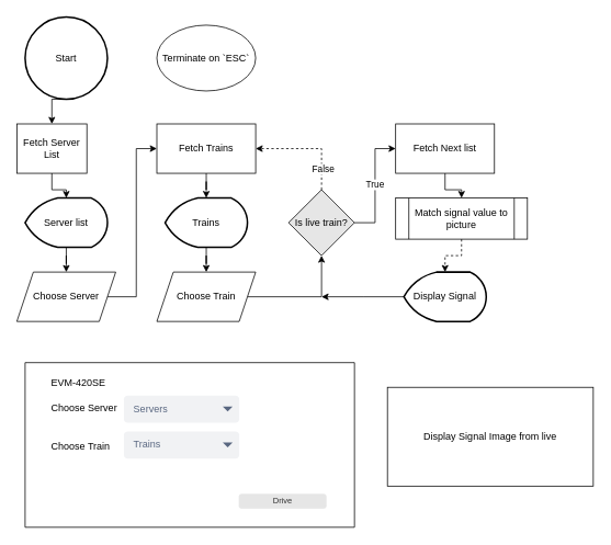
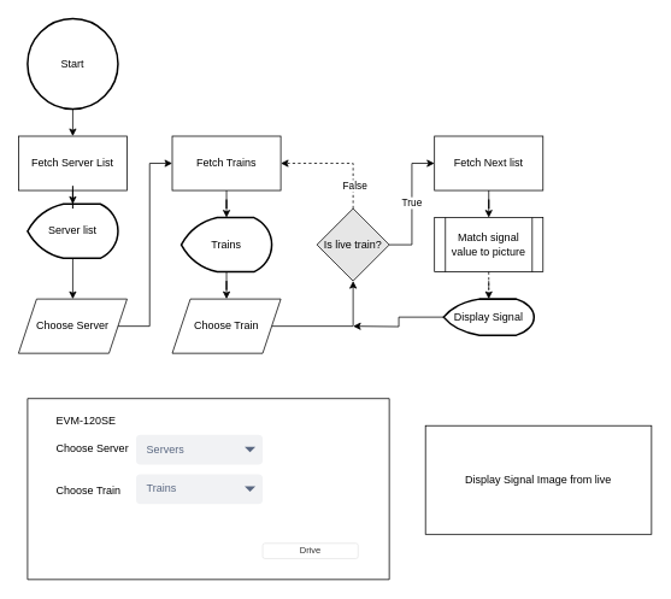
  <mxCell id="0" />
  <mxCell id="1" parent="0" />
- <mxCell id="2" value="Fetch Server List" style="rounded=0;whiteSpace=wrap;html=1;" vertex="1" parent="1"><mxGeometry x="20" y="150" width="85" height="60" as="geometry" /></mxCell>
+ <mxCell id="2" value="Fetch Server List" style="rounded=0;whiteSpace=wrap;html=1;" vertex="1" parent="1"><mxGeometry x="20" y="150" width="120" height="60" as="geometry" /></mxCell>
  <mxCell id="3" style="edgeStyle=orthogonalEdgeStyle;rounded=0;orthogonalLoop=1;jettySize=auto;html=1;entryX=0.5;entryY=0;entryDx=0;entryDy=0;" edge="1" parent="1" target="2"><mxGeometry relative="1" as="geometry"><mxPoint x="80" y="120" as="sourcePoint" /></mxGeometry></mxCell>
  <mxCell id="4" value="Fetch Trains" style="rounded=0;whiteSpace=wrap;html=1;" vertex="1" parent="1"><mxGeometry x="190" y="150" width="120" height="60" as="geometry" /></mxCell>
  <mxCell id="5" style="edgeStyle=orthogonalEdgeStyle;rounded=0;orthogonalLoop=1;jettySize=auto;html=1;entryX=0;entryY=0.5;entryDx=0;entryDy=0;flowAnimation=0;" edge="1" parent="1" source="6" target="4"><mxGeometry relative="1" as="geometry" /></mxCell>
  <mxCell id="6" value="Choose Server" style="shape=parallelogram;perimeter=parallelogramPerimeter;whiteSpace=wrap;html=1;fixedSize=1;" vertex="1" parent="1"><mxGeometry x="20" y="330" width="120" height="60" as="geometry" /></mxCell>
  <mxCell id="7" style="edgeStyle=orthogonalEdgeStyle;rounded=0;orthogonalLoop=1;jettySize=auto;html=1;entryX=0.5;entryY=0;entryDx=0;entryDy=0;" edge="1" parent="1" source="8" target="6"><mxGeometry relative="1" as="geometry" /></mxCell>
- <mxCell id="8" value="Server list" style="strokeWidth=2;html=1;shape=mxgraph.flowchart.display;whiteSpace=wrap;" vertex="1" parent="1"><mxGeometry x="30" y="240" width="100" height="60" as="geometry" /></mxCell>
+ <mxCell id="8" value="Server list" style="strokeWidth=2;html=1;shape=mxgraph.flowchart.display;whiteSpace=wrap;" vertex="1" parent="1"><mxGeometry x="30" y="225" width="100" height="60" as="geometry" /></mxCell>
  <mxCell id="9" style="edgeStyle=orthogonalEdgeStyle;rounded=0;orthogonalLoop=1;jettySize=auto;html=1;entryX=0.5;entryY=0;entryDx=0;entryDy=0;entryPerimeter=0;" edge="1" parent="1" source="2" target="8"><mxGeometry relative="1" as="geometry" /></mxCell>
  <mxCell id="10" value="Start" style="strokeWidth=2;html=1;shape=mxgraph.flowchart.start_2;whiteSpace=wrap;" vertex="1" parent="1"><mxGeometry x="30" y="20" width="100" height="100" as="geometry" /></mxCell>
  <mxCell id="11" style="edgeStyle=orthogonalEdgeStyle;rounded=0;orthogonalLoop=1;jettySize=auto;html=1;" edge="1" parent="1" source="12" target="14"><mxGeometry relative="1" as="geometry" /></mxCell>
  <mxCell id="12" value="Trains" style="strokeWidth=2;html=1;shape=mxgraph.flowchart.display;whiteSpace=wrap;" vertex="1" parent="1"><mxGeometry x="200" y="240" width="100" height="60" as="geometry" /></mxCell>
  <mxCell id="13" style="edgeStyle=orthogonalEdgeStyle;rounded=0;orthogonalLoop=1;jettySize=auto;html=1;entryX=0.5;entryY=1;entryDx=0;entryDy=0;" edge="1" parent="1" source="14" target="19"><mxGeometry relative="1" as="geometry" /></mxCell>
  <mxCell id="14" value="Choose Train" style="shape=parallelogram;perimeter=parallelogramPerimeter;whiteSpace=wrap;html=1;fixedSize=1;" vertex="1" parent="1"><mxGeometry x="190" y="330" width="120" height="60" as="geometry" /></mxCell>
  <mxCell id="15" style="edgeStyle=orthogonalEdgeStyle;rounded=0;orthogonalLoop=1;jettySize=auto;html=1;entryX=1;entryY=0.5;entryDx=0;entryDy=0;dashed=1;" edge="1" parent="1" source="19" target="4"><mxGeometry relative="1" as="geometry"><Array as="points"><mxPoint x="390" y="180" /></Array></mxGeometry></mxCell>
  <mxCell id="16" value="False" style="edgeLabel;html=1;align=center;verticalAlign=middle;resizable=0;points=[];" vertex="1" connectable="0" parent="15"><mxGeometry x="-0.6" y="-1" relative="1" as="geometry"><mxPoint as="offset" /></mxGeometry></mxCell>
  <mxCell id="17" style="edgeStyle=orthogonalEdgeStyle;rounded=0;orthogonalLoop=1;jettySize=auto;html=1;entryX=0;entryY=0.5;entryDx=0;entryDy=0;" edge="1" parent="1" source="19" target="21"><mxGeometry relative="1" as="geometry" /></mxCell>
  <mxCell id="18" value="True" style="edgeLabel;html=1;align=center;verticalAlign=middle;resizable=0;points=[];" vertex="1" connectable="0" parent="17"><mxGeometry x="0.014" y="-5" relative="1" as="geometry"><mxPoint x="-6" y="-1" as="offset" /></mxGeometry></mxCell>
  <mxCell id="19" value="Is live train?" style="rhombus;whiteSpace=wrap;html=1;strokeWidth=1;fillColor=#e6e6e6;" vertex="1" parent="1"><mxGeometry x="350" y="230" width="80" height="80" as="geometry" /></mxCell>
  <mxCell id="20" style="edgeStyle=orthogonalEdgeStyle;rounded=0;orthogonalLoop=1;jettySize=auto;html=1;entryX=0.5;entryY=0;entryDx=0;entryDy=0;" edge="1" parent="1" source="21" target="22"><mxGeometry relative="1" as="geometry" /></mxCell>
  <mxCell id="21" value="Fetch Next list" style="rounded=0;whiteSpace=wrap;html=1;" vertex="1" parent="1"><mxGeometry x="480" y="150" width="120" height="60" as="geometry" /></mxCell>
- <mxCell id="22" value="Match signal value to picture" style="shape=process;whiteSpace=wrap;html=1;backgroundOutline=1;" vertex="1" parent="1"><mxGeometry x="480" y="240" width="160" height="50" as="geometry" /></mxCell>
+ <mxCell id="22" value="Match signal value to picture" style="shape=process;whiteSpace=wrap;html=1;backgroundOutline=1;" vertex="1" parent="1"><mxGeometry x="480" y="240" width="120" height="60" as="geometry" /></mxCell>
  <mxCell id="23" style="edgeStyle=orthogonalEdgeStyle;rounded=0;orthogonalLoop=1;jettySize=auto;html=1;entryX=0.5;entryY=0;entryDx=0;entryDy=0;entryPerimeter=0;" edge="1" parent="1" source="4" target="12"><mxGeometry relative="1" as="geometry" /></mxCell>
  <mxCell id="24" style="edgeStyle=orthogonalEdgeStyle;rounded=0;orthogonalLoop=1;jettySize=auto;html=1;" edge="1" parent="1" source="25"><mxGeometry relative="1" as="geometry"><mxPoint x="390" y="360" as="targetPoint" /></mxGeometry></mxCell>
- <mxCell id="25" value="Display Signal" style="strokeWidth=2;html=1;shape=mxgraph.flowchart.display;whiteSpace=wrap;" vertex="1" parent="1"><mxGeometry x="490" y="330" width="100" height="60" as="geometry" /></mxCell>
+ <mxCell id="25" value="Display Signal" style="strokeWidth=2;html=1;shape=mxgraph.flowchart.display;whiteSpace=wrap;" vertex="1" parent="1"><mxGeometry x="490" y="330" width="100" height="40" as="geometry" /></mxCell>
  <mxCell id="26" style="edgeStyle=orthogonalEdgeStyle;rounded=0;orthogonalLoop=1;jettySize=auto;html=1;entryX=0.5;entryY=0;entryDx=0;entryDy=0;entryPerimeter=0;dashed=1;" edge="1" parent="1" source="22" target="25"><mxGeometry relative="1" as="geometry" /></mxCell>
  <mxCell id="27" value="" style="swimlane;startSize=0;" vertex="1" parent="1"><mxGeometry x="30" y="440" width="400" height="200" as="geometry"><mxRectangle x="80" y="460" width="50" height="40" as="alternateBounds" /></mxGeometry></mxCell>
- <mxCell id="28" value="EVM-420SE" style="text;html=1;align=left;verticalAlign=middle;whiteSpace=wrap;rounded=0;" vertex="1" parent="27"><mxGeometry x="30" y="10" width="90" height="30" as="geometry" /></mxCell>
+ <mxCell id="28" value="EVM-120SE" style="text;html=1;align=left;verticalAlign=middle;whiteSpace=wrap;rounded=0;" vertex="1" parent="27"><mxGeometry x="30" y="10" width="90" height="30" as="geometry" /></mxCell>
  <mxCell id="29" value="Choose Server" style="text;html=1;align=left;verticalAlign=middle;whiteSpace=wrap;rounded=0;" vertex="1" parent="27"><mxGeometry x="30" y="40" width="90" height="30" as="geometry" /></mxCell>
  <mxCell id="30" value="Choose Train" style="text;html=1;align=left;verticalAlign=middle;whiteSpace=wrap;rounded=0;" vertex="1" parent="27"><mxGeometry x="30" y="86.5" width="90" height="30" as="geometry" /></mxCell>
  <mxCell id="31" value="Servers" style="rounded=1;fillColor=#F1F2F4;strokeColor=none;html=1;whiteSpace=wrap;fontColor=#596780;align=left;fontSize=12;spacingLeft=10;sketch=0;" vertex="1" parent="27"><mxGeometry x="120" y="40" width="140" height="33" as="geometry" /></mxCell>
  <mxCell id="32" value="" style="shape=triangle;direction=south;fillColor=#596780;strokeColor=none;html=1;sketch=0;" vertex="1" parent="31"><mxGeometry x="1" y="0.5" width="12" height="6" relative="1" as="geometry"><mxPoint x="-20" y="-3" as="offset" /></mxGeometry></mxCell>
  <mxCell id="33" value="Trains" style="rounded=1;fillColor=#F1F2F4;strokeColor=none;html=1;whiteSpace=wrap;fontColor=#596780;align=left;fontSize=12;spacingLeft=10;sketch=0;" vertex="1" parent="27"><mxGeometry x="120" y="83.5" width="140" height="33" as="geometry" /></mxCell>
  <mxCell id="34" value="" style="shape=triangle;direction=south;fillColor=#596780;strokeColor=none;html=1;sketch=0;" vertex="1" parent="33"><mxGeometry x="1" y="0.5" width="12" height="6" relative="1" as="geometry"><mxPoint x="-20" y="-3" as="offset" /></mxGeometry></mxCell>
- <mxCell id="35" value="Drive" style="rounded=1;html=1;shadow=0;dashed=0;whiteSpace=wrap;fontSize=10;fillColor=#E6E6E6;align=center;strokeColor=#E6E6E6;fontColor=#333333;" vertex="1" parent="27"><mxGeometry x="260" y="160" width="105.5" height="16.88" as="geometry" /></mxCell>
+ <mxCell id="35" value="Drive" style="rounded=1;html=1;shadow=0;dashed=0;whiteSpace=wrap;fontSize=10;fillColor=#ffffff;align=center;strokeColor=#E6E6E6;fontColor=#333333;" vertex="1" parent="27"><mxGeometry x="260" y="160" width="105.5" height="16.88" as="geometry" /></mxCell>
  <mxCell id="36" value="Display Signal Image from live" style="rounded=0;whiteSpace=wrap;html=1;" vertex="1" parent="1"><mxGeometry x="470" y="470" width="250" height="120" as="geometry" /></mxCell>
- <mxCell id="37" value="Terminate on `ESC`" style="ellipse;whiteSpace=wrap;html=1;" vertex="1" parent="1"><mxGeometry x="190" y="30" width="120" height="80" as="geometry" /></mxCell>
